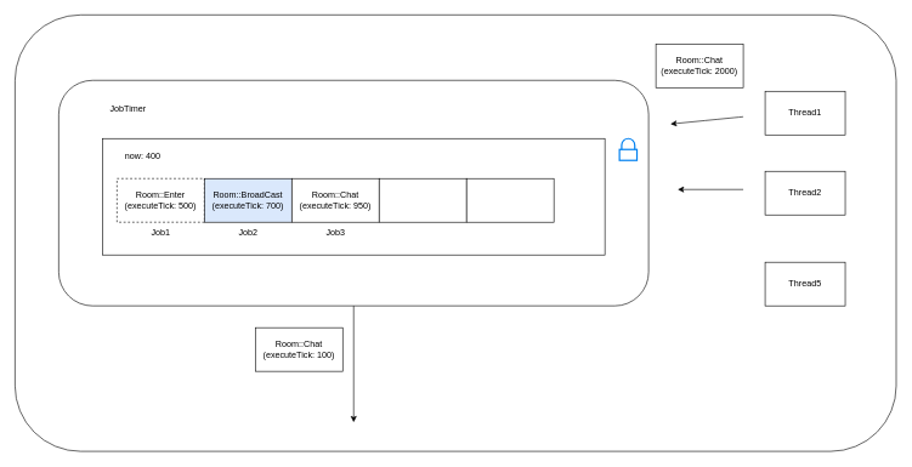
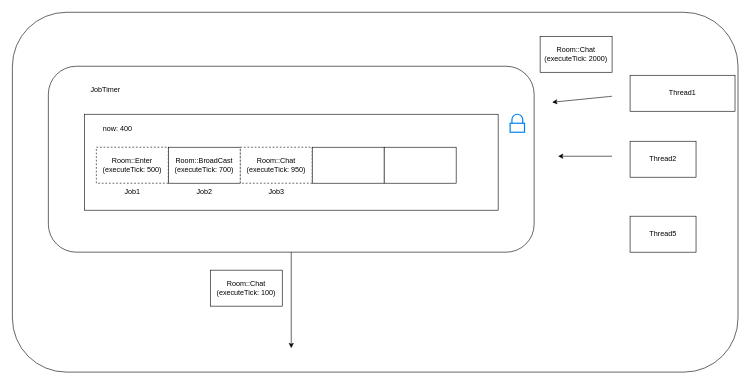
  <mxCell id="0" />
  <mxCell id="1" parent="0" />
  <mxCell id="2" value="" style="rounded=1;whiteSpace=wrap;html=1;" parent="1" vertex="1"><mxGeometry x="20" y="20" width="1210" height="600" as="geometry" /></mxCell>
  <mxCell id="3" value="" style="rounded=1;whiteSpace=wrap;html=1;" parent="1" vertex="1"><mxGeometry x="80" y="110" width="810" height="310" as="geometry" /></mxCell>
  <mxCell id="4" value="" style="rounded=0;whiteSpace=wrap;html=1;" parent="1" vertex="1"><mxGeometry x="140" y="190" width="690" height="160" as="geometry" /></mxCell>
  <mxCell id="5" value="JobTimer" style="text;html=1;align=center;verticalAlign=middle;resizable=0;points=[];autosize=1;strokeColor=none;fillColor=none;" parent="1" vertex="1"><mxGeometry x="140" y="135" width="70" height="30" as="geometry" /></mxCell>
  <mxCell id="6" value="" style="curved=1;endArrow=classic;html=1;rounded=0;fontColor=#000000;strokeColor=light-dark(#000000,#FFFFFF);" parent="1" edge="1"><mxGeometry width="50" height="50" relative="1" as="geometry"><mxPoint x="1020" y="160" as="sourcePoint" /><mxPoint x="920" y="170" as="targetPoint" /><Array as="points" /></mxGeometry></mxCell>
  <mxCell id="7" value="" style="curved=1;endArrow=classic;html=1;rounded=0;fontColor=#000000;labelBorderColor=#000000;strokeColor=#FFFFFF;" parent="1" edge="1"><mxGeometry width="50" height="50" relative="1" as="geometry"><mxPoint x="1030" y="390" as="sourcePoint" /><mxPoint x="930" y="370" as="targetPoint" /><Array as="points" /></mxGeometry></mxCell>
  <mxCell id="8" value="" style="endArrow=classic;html=1;rounded=0;fontColor=#000000;strokeColor=light-dark(#000000,#FFFFFF);" parent="1" edge="1"><mxGeometry width="50" height="50" relative="1" as="geometry"><mxPoint x="1020" y="260" as="sourcePoint" /><mxPoint x="930" y="260" as="targetPoint" /></mxGeometry></mxCell>
  <mxCell id="9" value="&lt;font&gt;Thread5&lt;/font&gt;" style="rounded=0;whiteSpace=wrap;html=1;" parent="1" vertex="1"><mxGeometry x="1050" y="360" width="110" height="60" as="geometry" /></mxCell>
  <mxCell id="10" value="&lt;font&gt;Thread2&lt;/font&gt;" style="rounded=0;whiteSpace=wrap;html=1;" parent="1" vertex="1"><mxGeometry x="1050" y="235" width="110" height="60" as="geometry" /></mxCell>
- <mxCell id="11" value="&lt;font&gt;Thread1&lt;/font&gt;" style="rounded=0;whiteSpace=wrap;html=1;" parent="1" vertex="1"><mxGeometry x="1050" y="125" width="110" height="60" as="geometry" /></mxCell>
+ <mxCell id="11" value="&lt;font&gt;Thread1&lt;/font&gt;" style="rounded=0;whiteSpace=wrap;html=1;" parent="1" vertex="1"><mxGeometry x="1050" y="125" width="175" height="60" as="geometry" /></mxCell>
  <mxCell id="12" value="" style="html=1;verticalLabelPosition=bottom;align=center;labelBackgroundColor=#ffffff;verticalAlign=top;strokeWidth=2;strokeColor=#0080F0;shadow=0;dashed=0;shape=mxgraph.ios7.icons.locked;" parent="1" vertex="1"><mxGeometry x="850" y="190" width="24" height="30" as="geometry" /></mxCell>
  <mxCell id="13" value="Room::Enter&lt;br&gt;(executeTick: 500)" style="rounded=0;whiteSpace=wrap;html=1;dashed=1;" parent="1" vertex="1"><mxGeometry x="160" y="245" width="120" height="60" as="geometry" /></mxCell>
  <mxCell id="14" value="Job1" style="text;html=1;align=center;verticalAlign=middle;resizable=0;points=[];autosize=1;strokeColor=none;fillColor=none;" parent="1" vertex="1"><mxGeometry x="195" y="305" width="50" height="30" as="geometry" /></mxCell>
- <mxCell id="15" value="Room::BroadCast&lt;br&gt;(executeTick: 700)" style="rounded=0;whiteSpace=wrap;html=1;fillColor=#dae8fc;" parent="1" vertex="1"><mxGeometry x="280" y="245" width="120" height="60" as="geometry" /></mxCell>
+ <mxCell id="15" value="Room::BroadCast&lt;br&gt;(executeTick: 700)" style="rounded=0;whiteSpace=wrap;html=1;" parent="1" vertex="1"><mxGeometry x="280" y="245" width="120" height="60" as="geometry" /></mxCell>
  <mxCell id="16" value="Job2" style="text;html=1;align=center;verticalAlign=middle;resizable=0;points=[];autosize=1;strokeColor=none;fillColor=none;" parent="1" vertex="1"><mxGeometry x="315" y="305" width="50" height="30" as="geometry" /></mxCell>
- <mxCell id="17" value="Room::Chat&lt;br&gt;(executeTick: 950)" style="rounded=0;whiteSpace=wrap;html=1;" parent="1" vertex="1"><mxGeometry x="400" y="245" width="120" height="60" as="geometry" /></mxCell>
+ <mxCell id="17" value="Room::Chat&lt;br&gt;(executeTick: 950)" style="rounded=0;whiteSpace=wrap;html=1;dashed=1;" parent="1" vertex="1"><mxGeometry x="400" y="245" width="120" height="60" as="geometry" /></mxCell>
  <mxCell id="18" value="Job3" style="text;html=1;align=center;verticalAlign=middle;resizable=0;points=[];autosize=1;strokeColor=none;fillColor=none;" parent="1" vertex="1"><mxGeometry x="435" y="305" width="50" height="30" as="geometry" /></mxCell>
  <mxCell id="19" value="Room::Chat&lt;br&gt;(executeTick: 2000)" style="rounded=0;whiteSpace=wrap;html=1;" parent="1" vertex="1"><mxGeometry x="900" y="60" width="120" height="60" as="geometry" /></mxCell>
  <mxCell id="20" value="Job5" style="text;html=1;align=center;verticalAlign=middle;resizable=0;points=[];autosize=1;strokeColor=none;fillColor=none;fontColor=#FFFFFF;" parent="1" vertex="1"><mxGeometry x="935" y="120" width="50" height="30" as="geometry" /></mxCell>
  <mxCell id="21" value="" style="rounded=0;whiteSpace=wrap;html=1;" parent="1" vertex="1"><mxGeometry x="520" y="245" width="120" height="60" as="geometry" /></mxCell>
  <mxCell id="22" value="" style="rounded=0;whiteSpace=wrap;html=1;" parent="1" vertex="1"><mxGeometry x="640" y="245" width="120" height="60" as="geometry" /></mxCell>
  <mxCell id="23" value="now: 400" style="text;html=1;align=center;verticalAlign=middle;resizable=0;points=[];autosize=1;strokeColor=none;fillColor=none;" parent="1" vertex="1"><mxGeometry x="160" y="200" width="70" height="30" as="geometry" /></mxCell>
  <mxCell id="24" value="" style="endArrow=classic;html=1;rounded=0;fontColor=#000000;strokeColor=light-dark(#000000,#FFFFFF);exitX=0.5;exitY=1;exitDx=0;exitDy=0;" parent="1" edge="1" source="3"><mxGeometry width="50" height="50" relative="1" as="geometry"><mxPoint x="485" y="490" as="sourcePoint" /><mxPoint x="485" y="580" as="targetPoint" /></mxGeometry></mxCell>
  <mxCell id="25" value="Room::Chat&lt;br&gt;(executeTick: 100)" style="rounded=0;whiteSpace=wrap;html=1;" parent="1" vertex="1"><mxGeometry x="350" y="450" width="120" height="60" as="geometry" /></mxCell>
  <mxCell id="26" value="Job0" style="text;html=1;align=center;verticalAlign=middle;resizable=0;points=[];autosize=1;strokeColor=none;fillColor=none;fontColor=#FFFFFF;" parent="1" vertex="1"><mxGeometry x="385" y="510" width="50" height="30" as="geometry" /></mxCell>
